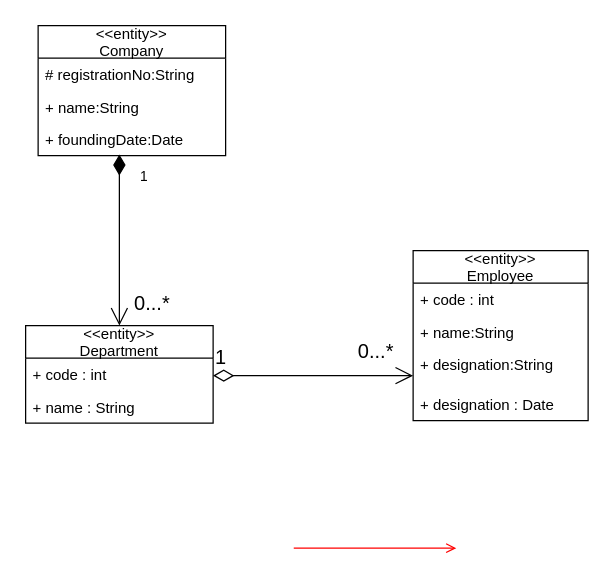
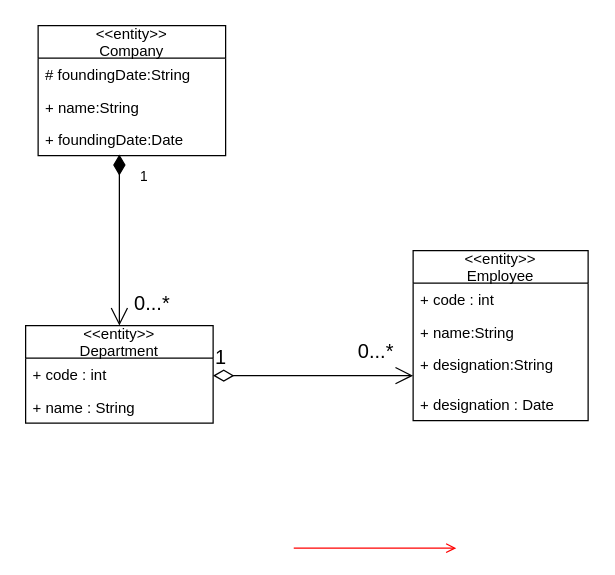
  <mxCell id="0" />
  <mxCell id="1" parent="0" />
  <mxCell id="2" value="" style="endArrow=open;strokeColor=#FF0000;endFill=1;rounded=0" parent="1" edge="1"><mxGeometry relative="1" as="geometry"><mxPoint x="234.5" y="438" as="sourcePoint" /><mxPoint x="364.5" y="438" as="targetPoint" /></mxGeometry></mxCell>
  <mxCell id="3" value="&lt;&lt;entity&gt;&gt;&#10;Company" style="swimlane;fontStyle=0;childLayout=stackLayout;horizontal=1;startSize=26;fillColor=none;horizontalStack=0;resizeParent=1;resizeParentMax=0;resizeLast=0;collapsible=1;marginBottom=0;" parent="1" vertex="1"><mxGeometry x="30" y="20" width="150" height="104" as="geometry" /></mxCell>
- <mxCell id="4" value="# registrationNo:String" style="text;strokeColor=none;fillColor=none;align=left;verticalAlign=top;spacingLeft=4;spacingRight=4;overflow=hidden;rotatable=0;points=[[0,0.5],[1,0.5]];portConstraint=eastwest;" parent="3" vertex="1"><mxGeometry y="26" width="150" height="26" as="geometry" /></mxCell>
+ <mxCell id="4" value="# foundingDate:String" style="text;strokeColor=none;fillColor=none;align=left;verticalAlign=top;spacingLeft=4;spacingRight=4;overflow=hidden;rotatable=0;points=[[0,0.5],[1,0.5]];portConstraint=eastwest;" parent="3" vertex="1"><mxGeometry y="26" width="150" height="26" as="geometry" /></mxCell>
  <mxCell id="5" value="+ name:String" style="text;strokeColor=none;fillColor=none;align=left;verticalAlign=top;spacingLeft=4;spacingRight=4;overflow=hidden;rotatable=0;points=[[0,0.5],[1,0.5]];portConstraint=eastwest;" parent="3" vertex="1"><mxGeometry y="52" width="150" height="26" as="geometry" /></mxCell>
  <mxCell id="6" value="+ foundingDate:Date" style="text;strokeColor=none;fillColor=none;align=left;verticalAlign=top;spacingLeft=4;spacingRight=4;overflow=hidden;rotatable=0;points=[[0,0.5],[1,0.5]];portConstraint=eastwest;" parent="3" vertex="1"><mxGeometry y="78" width="150" height="26" as="geometry" /></mxCell>
  <mxCell id="7" value="&lt;&lt;entity&gt;&gt;&#10;Department" style="swimlane;fontStyle=0;childLayout=stackLayout;horizontal=1;startSize=26;fillColor=none;horizontalStack=0;resizeParent=1;resizeParentMax=0;resizeLast=0;collapsible=1;marginBottom=0;" parent="1" vertex="1"><mxGeometry x="20" y="260" width="150" height="78" as="geometry" /></mxCell>
  <mxCell id="8" value="+ code : int" style="text;strokeColor=none;fillColor=none;align=left;verticalAlign=top;spacingLeft=4;spacingRight=4;overflow=hidden;rotatable=0;points=[[0,0.5],[1,0.5]];portConstraint=eastwest;" parent="7" vertex="1"><mxGeometry y="26" width="150" height="26" as="geometry" /></mxCell>
  <mxCell id="9" value="+ name : String" style="text;strokeColor=none;fillColor=none;align=left;verticalAlign=top;spacingLeft=4;spacingRight=4;overflow=hidden;rotatable=0;points=[[0,0.5],[1,0.5]];portConstraint=eastwest;" parent="7" vertex="1"><mxGeometry y="52" width="150" height="26" as="geometry" /></mxCell>
  <mxCell id="10" value="&lt;&lt;entity&gt;&gt;&#10;Employee" style="swimlane;fontStyle=0;childLayout=stackLayout;horizontal=1;startSize=26;fillColor=none;horizontalStack=0;resizeParent=1;resizeParentMax=0;resizeLast=0;collapsible=1;marginBottom=0;" vertex="1" parent="1"><mxGeometry x="330" y="200" width="140" height="136" as="geometry" /></mxCell>
  <mxCell id="11" value="+ code : int" style="text;strokeColor=none;fillColor=none;align=left;verticalAlign=top;spacingLeft=4;spacingRight=4;overflow=hidden;rotatable=0;points=[[0,0.5],[1,0.5]];portConstraint=eastwest;" vertex="1" parent="10"><mxGeometry y="26" width="140" height="26" as="geometry" /></mxCell>
  <mxCell id="12" value="+ name:String" style="text;strokeColor=none;fillColor=none;align=left;verticalAlign=top;spacingLeft=4;spacingRight=4;overflow=hidden;rotatable=0;points=[[0,0.5],[1,0.5]];portConstraint=eastwest;" vertex="1" parent="10"><mxGeometry y="52" width="140" height="26" as="geometry" /></mxCell>
  <mxCell id="13" value="+ designation:String" style="text;strokeColor=none;fillColor=none;align=left;verticalAlign=top;spacingLeft=4;spacingRight=4;overflow=hidden;rotatable=0;points=[[0,0.5],[1,0.5]];portConstraint=eastwest;" vertex="1" parent="10"><mxGeometry y="78" width="140" height="32" as="geometry" /></mxCell>
  <mxCell id="14" value="+ designation : Date" style="text;strokeColor=none;fillColor=none;align=left;verticalAlign=top;spacingLeft=4;spacingRight=4;overflow=hidden;rotatable=0;points=[[0,0.5],[1,0.5]];portConstraint=eastwest;" vertex="1" parent="10"><mxGeometry y="110" width="140" height="26" as="geometry" /></mxCell>
  <mxCell id="15" value="1" style="endArrow=open;html=1;endSize=12;startArrow=diamondThin;startSize=14;startFill=1;edgeStyle=orthogonalEdgeStyle;align=left;verticalAlign=bottom;rounded=0;entryX=0.5;entryY=0;entryDx=0;entryDy=0;" edge="1" parent="1" target="7"><mxGeometry x="-0.571" y="15" relative="1" as="geometry"><mxPoint x="95" y="140" as="sourcePoint" /><mxPoint x="220" y="145.5" as="targetPoint" /><Array as="points"><mxPoint x="95" y="130" /></Array><mxPoint as="offset" /></mxGeometry></mxCell>
  <mxCell id="16" value="0...*" style="edgeLabel;html=1;align=center;verticalAlign=middle;resizable=0;points=[];fontSize=16;" vertex="1" connectable="0" parent="15"><mxGeometry x="0.733" y="2" relative="1" as="geometry"><mxPoint x="23" as="offset" /></mxGeometry></mxCell>
  <mxCell id="17" value="1" style="endArrow=open;html=1;endSize=12;startArrow=diamondThin;startSize=14;startFill=0;edgeStyle=orthogonalEdgeStyle;align=left;verticalAlign=bottom;rounded=0;fontSize=16;" edge="1" parent="1"><mxGeometry x="-1" y="3" relative="1" as="geometry"><mxPoint x="170" y="300" as="sourcePoint" /><mxPoint x="330" y="300" as="targetPoint" /></mxGeometry></mxCell>
  <mxCell id="18" value="0...*" style="text;html=1;align=center;verticalAlign=middle;resizable=0;points=[];autosize=1;strokeColor=none;fillColor=none;fontSize=16;" vertex="1" parent="1"><mxGeometry x="280" y="270" width="40" height="20" as="geometry" /></mxCell>
